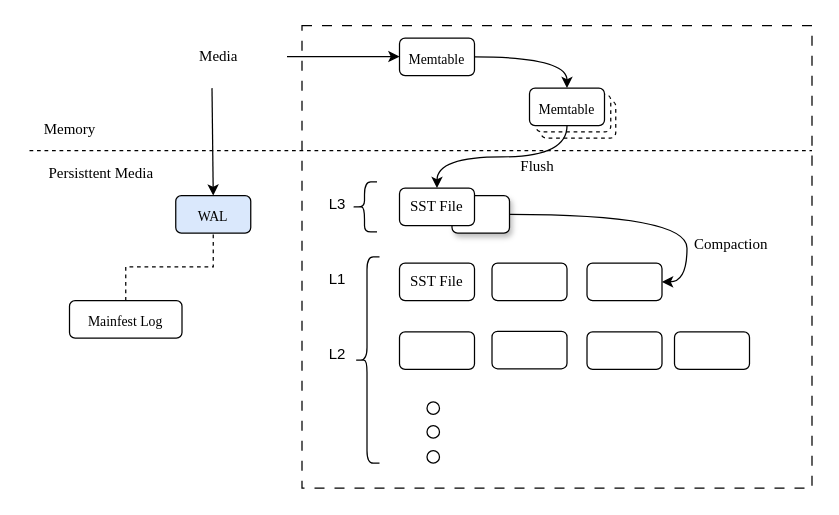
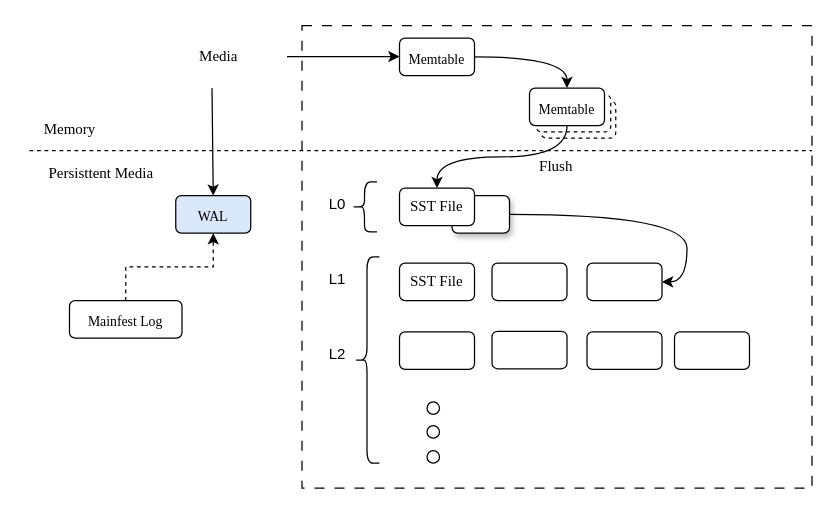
  <mxCell id="0" />
  <mxCell id="1" parent="0" />
  <mxCell id="2" value="" style="rounded=0;whiteSpace=wrap;html=1;dashed=1;dashPattern=8 8;" vertex="1" parent="1"><mxGeometry x="241" y="20" width="408" height="370" as="geometry" /></mxCell>
  <mxCell id="3" style="edgeStyle=orthogonalEdgeStyle;orthogonalLoop=1;jettySize=auto;html=1;exitX=1;exitY=0.5;exitDx=0;exitDy=0;curved=1;" edge="1" parent="1" source="4" target="8"><mxGeometry relative="1" as="geometry" /></mxCell>
  <mxCell id="4" value="&lt;p style=&quot;line-height: 80%;&quot;&gt;&lt;font style=&quot;font-size: 11px;&quot;&gt;Memtable&lt;/font&gt;&lt;/p&gt;" style="rounded=1;whiteSpace=wrap;html=1;hachureGap=4;fontFamily=Architects Daughter;fontSource=https%3A%2F%2Ffonts.googleapis.com%2Fcss%3Ffamily%3DArchitects%2BDaughter;fontSize=20;align=center;" vertex="1" parent="1"><mxGeometry x="319" y="30" width="60" height="30" as="geometry" /></mxCell>
  <mxCell id="5" value="" style="group" vertex="1" connectable="0" parent="1"><mxGeometry x="423" y="70" width="69" height="40" as="geometry" /></mxCell>
  <mxCell id="6" value="&lt;p style=&quot;line-height: 80%;&quot;&gt;&lt;span style=&quot;font-size: 11px;&quot;&gt;Memtable&lt;/span&gt;&lt;/p&gt;" style="rounded=1;whiteSpace=wrap;html=1;hachureGap=4;fontFamily=Architects Daughter;fontSource=https%3A%2F%2Ffonts.googleapis.com%2Fcss%3Ffamily%3DArchitects%2BDaughter;fontSize=20;align=center;dashed=1;" vertex="1" parent="5"><mxGeometry x="9" y="10" width="60" height="30" as="geometry" /></mxCell>
  <mxCell id="7" value="&lt;p style=&quot;line-height: 80%;&quot;&gt;&lt;span style=&quot;font-size: 11px;&quot;&gt;Memtable&lt;/span&gt;&lt;/p&gt;" style="rounded=1;whiteSpace=wrap;html=1;hachureGap=4;fontFamily=Architects Daughter;fontSource=https%3A%2F%2Ffonts.googleapis.com%2Fcss%3Ffamily%3DArchitects%2BDaughter;fontSize=20;align=center;dashed=1;" vertex="1" parent="5"><mxGeometry x="5" y="5" width="60" height="30" as="geometry" /></mxCell>
  <mxCell id="8" value="&lt;p style=&quot;line-height: 80%;&quot;&gt;&lt;span style=&quot;font-size: 11px;&quot;&gt;Memtable&lt;/span&gt;&lt;/p&gt;" style="rounded=1;whiteSpace=wrap;html=1;hachureGap=4;fontFamily=Architects Daughter;fontSource=https%3A%2F%2Ffonts.googleapis.com%2Fcss%3Ffamily%3DArchitects%2BDaughter;fontSize=20;align=center;" vertex="1" parent="5"><mxGeometry width="60" height="30" as="geometry" /></mxCell>
  <mxCell id="9" value="&lt;font data-font-src=&quot;https://fonts.googleapis.com/css?family=Architects+Daughter&quot; face=&quot;Architects Daughter&quot;&gt;Media&lt;/font&gt;" style="text;html=1;align=center;verticalAlign=middle;resizable=0;points=[];autosize=1;strokeColor=none;fillColor=none;" vertex="1" parent="1"><mxGeometry x="144" y="30" width="60" height="30" as="geometry" /></mxCell>
  <mxCell id="10" value="" style="endArrow=classic;html=1;rounded=0;" edge="1" parent="1"><mxGeometry width="50" height="50" relative="1" as="geometry"><mxPoint x="229" y="44.78" as="sourcePoint" /><mxPoint x="319" y="44.78" as="targetPoint" /></mxGeometry></mxCell>
  <mxCell id="11" style="edgeStyle=orthogonalEdgeStyle;orthogonalLoop=1;jettySize=auto;html=1;exitX=1;exitY=0.5;exitDx=0;exitDy=0;entryX=1;entryY=0.5;entryDx=0;entryDy=0;curved=1;" edge="1" parent="1" source="12" target="16"><mxGeometry relative="1" as="geometry" /></mxCell>
  <mxCell id="12" value="" style="rounded=1;whiteSpace=wrap;html=1;shadow=1;" vertex="1" parent="1"><mxGeometry x="361" y="156" width="46" height="30" as="geometry" /></mxCell>
  <mxCell id="13" value="&lt;font data-font-src=&quot;https://fonts.googleapis.com/css?family=Architects+Daughter&quot; face=&quot;Architects Daughter&quot;&gt;SST File&lt;/font&gt;" style="rounded=1;whiteSpace=wrap;html=1;" vertex="1" parent="1"><mxGeometry x="319" y="150" width="60" height="30" as="geometry" /></mxCell>
  <mxCell id="14" value="&lt;font data-font-src=&quot;https://fonts.googleapis.com/css?family=Architects+Daughter&quot; face=&quot;Architects Daughter&quot;&gt;SST File&lt;/font&gt;" style="rounded=1;whiteSpace=wrap;html=1;" vertex="1" parent="1"><mxGeometry x="319" y="210" width="60" height="30" as="geometry" /></mxCell>
  <mxCell id="15" value="" style="rounded=1;whiteSpace=wrap;html=1;" vertex="1" parent="1"><mxGeometry x="393" y="210" width="60" height="30" as="geometry" /></mxCell>
  <mxCell id="16" value="" style="rounded=1;whiteSpace=wrap;html=1;" vertex="1" parent="1"><mxGeometry x="469" y="210" width="60" height="30" as="geometry" /></mxCell>
  <mxCell id="17" value="" style="rounded=1;whiteSpace=wrap;html=1;" vertex="1" parent="1"><mxGeometry x="319" y="265" width="60" height="30" as="geometry" /></mxCell>
  <mxCell id="18" value="" style="rounded=1;whiteSpace=wrap;html=1;" vertex="1" parent="1"><mxGeometry x="393" y="264.5" width="60" height="30" as="geometry" /></mxCell>
  <mxCell id="19" value="" style="rounded=1;whiteSpace=wrap;html=1;" vertex="1" parent="1"><mxGeometry x="469" y="265" width="60" height="30" as="geometry" /></mxCell>
  <mxCell id="20" value="" style="rounded=1;whiteSpace=wrap;html=1;" vertex="1" parent="1"><mxGeometry x="539" y="265" width="60" height="30" as="geometry" /></mxCell>
  <mxCell id="21" value="" style="ellipse;whiteSpace=wrap;html=1;aspect=fixed;" vertex="1" parent="1"><mxGeometry x="341" y="321" width="10" height="10" as="geometry" /></mxCell>
  <mxCell id="22" value="" style="ellipse;whiteSpace=wrap;html=1;aspect=fixed;" vertex="1" parent="1"><mxGeometry x="341" y="340" width="10" height="10" as="geometry" /></mxCell>
  <mxCell id="23" value="" style="ellipse;whiteSpace=wrap;html=1;aspect=fixed;" vertex="1" parent="1"><mxGeometry x="341" y="360" width="10" height="10" as="geometry" /></mxCell>
  <mxCell id="24" value="" style="endArrow=none;dashed=1;html=1;rounded=0;" edge="1" parent="1"><mxGeometry width="50" height="50" relative="1" as="geometry"><mxPoint x="23" y="120" as="sourcePoint" /><mxPoint x="649" y="120" as="targetPoint" /></mxGeometry></mxCell>
- <mxCell id="25" value="&lt;font data-font-src=&quot;https://fonts.googleapis.com/css?family=Architects+Daughter&quot; face=&quot;Architects Daughter&quot;&gt;Compaction&lt;/font&gt;" style="text;html=1;align=center;verticalAlign=middle;resizable=0;points=[];autosize=1;strokeColor=none;fillColor=none;" vertex="1" parent="1"><mxGeometry x="539" y="180" width="90" height="30" as="geometry" /></mxCell>
  <mxCell id="26" value="" style="shape=curlyBracket;whiteSpace=wrap;html=1;rounded=1;labelPosition=left;verticalLabelPosition=middle;align=right;verticalAlign=middle;" vertex="1" parent="1"><mxGeometry x="281" y="145" width="20" height="40" as="geometry" /></mxCell>
  <mxCell id="27" value="" style="shape=curlyBracket;whiteSpace=wrap;html=1;rounded=1;labelPosition=left;verticalLabelPosition=middle;align=right;verticalAlign=middle;" vertex="1" parent="1"><mxGeometry x="283" y="205" width="20" height="165" as="geometry" /></mxCell>
- <mxCell id="28" value="L3" style="text;html=1;align=center;verticalAlign=middle;resizable=0;points=[];autosize=1;strokeColor=none;fillColor=none;" vertex="1" parent="1"><mxGeometry x="249" y="148" width="40" height="30" as="geometry" /></mxCell>
+ <mxCell id="28" value="L0" style="text;html=1;align=center;verticalAlign=middle;resizable=0;points=[];autosize=1;strokeColor=none;fillColor=none;" vertex="1" parent="1"><mxGeometry x="249" y="148" width="40" height="30" as="geometry" /></mxCell>
  <mxCell id="29" value="L1" style="text;html=1;align=center;verticalAlign=middle;resizable=0;points=[];autosize=1;strokeColor=none;fillColor=none;" vertex="1" parent="1"><mxGeometry x="249" y="208" width="40" height="30" as="geometry" /></mxCell>
  <mxCell id="30" value="L2" style="text;html=1;align=center;verticalAlign=middle;resizable=0;points=[];autosize=1;strokeColor=none;fillColor=none;" vertex="1" parent="1"><mxGeometry x="249" y="268" width="40" height="30" as="geometry" /></mxCell>
  <mxCell id="31" value="&lt;p style=&quot;line-height: 80%;&quot;&gt;&lt;font style=&quot;font-size: 11px;&quot;&gt;WAL&lt;/font&gt;&lt;/p&gt;" style="rounded=1;whiteSpace=wrap;html=1;hachureGap=4;fontFamily=Architects Daughter;fontSource=https%3A%2F%2Ffonts.googleapis.com%2Fcss%3Ffamily%3DArchitects%2BDaughter;fontSize=20;align=center;fillColor=#dae8fc;" vertex="1" parent="1"><mxGeometry x="140" y="156" width="60" height="30" as="geometry" /></mxCell>
- <mxCell id="32" style="edgeStyle=orthogonalEdgeStyle;rounded=0;orthogonalLoop=1;jettySize=auto;html=1;exitX=0.5;exitY=0;exitDx=0;exitDy=0;entryX=0.5;entryY=1;entryDx=0;entryDy=0;dashed=1;endArrow=none;" edge="1" parent="1" source="33" target="31"><mxGeometry relative="1" as="geometry" /></mxCell>
+ <mxCell id="32" style="edgeStyle=orthogonalEdgeStyle;rounded=0;orthogonalLoop=1;jettySize=auto;html=1;exitX=0.5;exitY=0;exitDx=0;exitDy=0;entryX=0.5;entryY=1;entryDx=0;entryDy=0;dashed=1;" edge="1" parent="1" source="33" target="31"><mxGeometry relative="1" as="geometry" /></mxCell>
  <mxCell id="33" value="&lt;p style=&quot;line-height: 80%;&quot;&gt;&lt;font style=&quot;font-size: 11px;&quot;&gt;Mainfest Log&lt;/font&gt;&lt;/p&gt;" style="rounded=1;whiteSpace=wrap;html=1;hachureGap=4;fontFamily=Architects Daughter;fontSource=https%3A%2F%2Ffonts.googleapis.com%2Fcss%3Ffamily%3DArchitects%2BDaughter;fontSize=20;align=center;" vertex="1" parent="1"><mxGeometry x="55" y="240" width="90" height="30" as="geometry" /></mxCell>
  <mxCell id="34" value="" style="endArrow=classic;html=1;rounded=0;entryX=0.5;entryY=0;entryDx=0;entryDy=0;" edge="1" parent="1" target="31"><mxGeometry width="50" height="50" relative="1" as="geometry"><mxPoint x="169" y="70" as="sourcePoint" /><mxPoint x="169" y="140" as="targetPoint" /></mxGeometry></mxCell>
  <mxCell id="35" value="&lt;font data-font-src=&quot;https://fonts.googleapis.com/css?family=Architects+Daughter&quot; face=&quot;Architects Daughter&quot;&gt;Memory&lt;/font&gt;" style="text;html=1;align=center;verticalAlign=middle;resizable=0;points=[];autosize=1;strokeColor=none;fillColor=none;" vertex="1" parent="1"><mxGeometry x="20" y="88" width="70" height="30" as="geometry" /></mxCell>
  <mxCell id="36" value="&lt;font data-font-src=&quot;https://fonts.googleapis.com/css?family=Architects+Daughter&quot; face=&quot;Architects Daughter&quot;&gt;Persisttent Media&lt;/font&gt;" style="text;html=1;align=center;verticalAlign=middle;resizable=0;points=[];autosize=1;strokeColor=none;fillColor=none;" vertex="1" parent="1"><mxGeometry x="20" y="123" width="120" height="30" as="geometry" /></mxCell>
  <mxCell id="37" style="edgeStyle=orthogonalEdgeStyle;orthogonalLoop=1;jettySize=auto;html=1;exitX=0.5;exitY=1;exitDx=0;exitDy=0;entryX=0.5;entryY=0;entryDx=0;entryDy=0;curved=1;" edge="1" parent="1" source="8" target="13"><mxGeometry relative="1" as="geometry" /></mxCell>
- <mxCell id="38" value="&lt;font data-font-src=&quot;https://fonts.googleapis.com/css?family=Architects+Daughter&quot; face=&quot;Architects Daughter&quot;&gt;Flush&lt;/font&gt;" style="text;html=1;align=center;verticalAlign=middle;resizable=0;points=[];autosize=1;strokeColor=none;fillColor=none;" vertex="1" parent="1"><mxGeometry x="404" y="118" width="50" height="30" as="geometry" /></mxCell>
+ <mxCell id="38" value="&lt;font data-font-src=&quot;https://fonts.googleapis.com/css?family=Architects+Daughter&quot; face=&quot;Architects Daughter&quot;&gt;Flush&lt;/font&gt;" style="text;html=1;align=center;verticalAlign=middle;resizable=0;points=[];autosize=1;strokeColor=none;fillColor=none;" vertex="1" parent="1"><mxGeometry x="419" y="118" width="50" height="30" as="geometry" /></mxCell>
